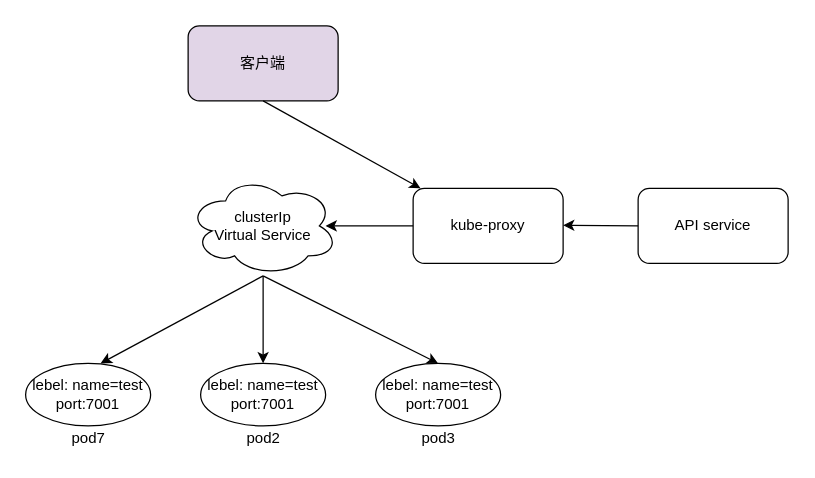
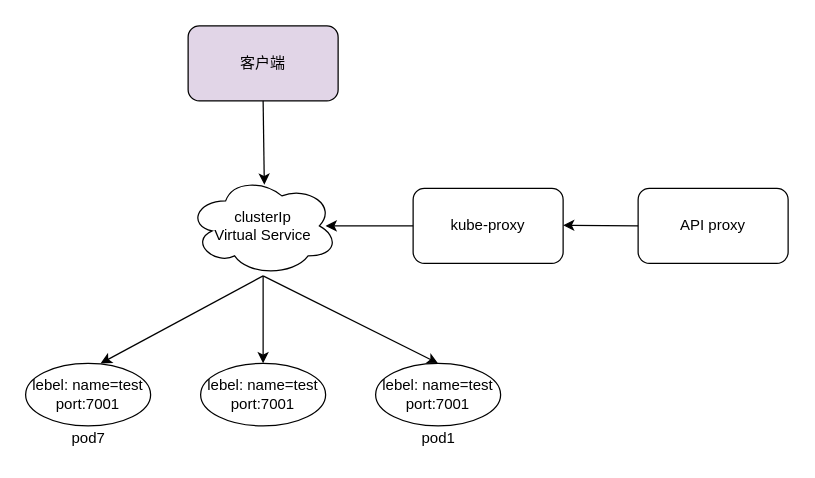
  <mxCell id="0" />
  <mxCell id="1" parent="0" />
  <mxCell id="2" value="客户端" style="rounded=1;whiteSpace=wrap;html=1;fillColor=#e1d5e7;" vertex="1" parent="1"><mxGeometry x="150" y="20" width="120" height="60" as="geometry" /></mxCell>
  <mxCell id="3" value="clusterIp&lt;br&gt;Virtual Service" style="ellipse;shape=cloud;whiteSpace=wrap;html=1;" vertex="1" parent="1"><mxGeometry x="150" y="140" width="120" height="80" as="geometry" /></mxCell>
  <mxCell id="4" value="lebel: name=test&lt;br&gt;port:7001" style="ellipse;whiteSpace=wrap;html=1;" vertex="1" parent="1"><mxGeometry x="20" y="290" width="100" height="50" as="geometry" /></mxCell>
  <mxCell id="5" value="lebel: name=test&lt;br&gt;port:7001" style="ellipse;whiteSpace=wrap;html=1;" vertex="1" parent="1"><mxGeometry x="160" y="290" width="100" height="50" as="geometry" /></mxCell>
  <mxCell id="6" value="lebel: name=test&lt;br&gt;port:7001" style="ellipse;whiteSpace=wrap;html=1;" vertex="1" parent="1"><mxGeometry x="300" y="290" width="100" height="50" as="geometry" /></mxCell>
  <mxCell id="7" value="pod7" style="text;html=1;align=center;verticalAlign=middle;resizable=0;points=[];autosize=1;strokeColor=none;fillColor=none;" vertex="1" parent="1"><mxGeometry x="50" y="340" width="40" height="20" as="geometry" /></mxCell>
- <mxCell id="8" value="pod2" style="text;html=1;align=center;verticalAlign=middle;resizable=0;points=[];autosize=1;strokeColor=none;fillColor=none;" vertex="1" parent="1"><mxGeometry x="190" y="340" width="40" height="20" as="geometry" /></mxCell>
- <mxCell id="9" value="pod3" style="text;html=1;align=center;verticalAlign=middle;resizable=0;points=[];autosize=1;strokeColor=none;fillColor=none;" vertex="1" parent="1"><mxGeometry x="330" y="340" width="40" height="20" as="geometry" /></mxCell>
- <mxCell id="10" value="" style="endArrow=classic;html=1;rounded=0;exitX=0.5;exitY=1;exitDx=0;exitDy=0;" edge="1" parent="1" source="2" target="14"><mxGeometry width="50" height="50" relative="1" as="geometry"><mxPoint x="30" y="230" as="sourcePoint" /><mxPoint x="0" y="150" as="targetPoint" /></mxGeometry></mxCell>
+ <mxCell id="9" value="pod1" style="text;html=1;align=center;verticalAlign=middle;resizable=0;points=[];autosize=1;strokeColor=none;fillColor=none;" vertex="1" parent="1"><mxGeometry x="330" y="340" width="40" height="20" as="geometry" /></mxCell>
+ <mxCell id="10" value="" style="endArrow=classic;html=1;rounded=0;exitX=0.5;exitY=1;exitDx=0;exitDy=0;entryX=0.508;entryY=0.088;entryDx=0;entryDy=0;entryPerimeter=0;" edge="1" parent="1" source="2" target="3"><mxGeometry width="50" height="50" relative="1" as="geometry"><mxPoint x="30" y="230" as="sourcePoint" /><mxPoint x="0" y="150" as="targetPoint" /></mxGeometry></mxCell>
  <mxCell id="11" value="" style="endArrow=classic;html=1;rounded=0;exitX=0.5;exitY=1;exitDx=0;exitDy=0;entryX=0.5;entryY=0;entryDx=0;entryDy=0;" edge="1" parent="1" target="5"><mxGeometry width="50" height="50" relative="1" as="geometry"><mxPoint x="210" y="220" as="sourcePoint" /><mxPoint x="230" y="270" as="targetPoint" /></mxGeometry></mxCell>
  <mxCell id="12" value="" style="endArrow=classic;html=1;rounded=0;exitX=0.5;exitY=1;exitDx=0;exitDy=0;entryX=0.5;entryY=0;entryDx=0;entryDy=0;" edge="1" parent="1" target="6"><mxGeometry width="50" height="50" relative="1" as="geometry"><mxPoint x="210" y="220" as="sourcePoint" /><mxPoint x="220" y="300" as="targetPoint" /></mxGeometry></mxCell>
  <mxCell id="13" value="" style="endArrow=classic;html=1;rounded=0;exitX=0.5;exitY=1;exitDx=0;exitDy=0;entryX=0.6;entryY=0;entryDx=0;entryDy=0;entryPerimeter=0;" edge="1" parent="1" target="4"><mxGeometry width="50" height="50" relative="1" as="geometry"><mxPoint x="210" y="220" as="sourcePoint" /><mxPoint x="230" y="310" as="targetPoint" /></mxGeometry></mxCell>
  <mxCell id="14" value="kube-proxy" style="rounded=1;whiteSpace=wrap;html=1;" vertex="1" parent="1"><mxGeometry x="330" y="150" width="120" height="60" as="geometry" /></mxCell>
- <mxCell id="15" value="API service" style="rounded=1;whiteSpace=wrap;html=1;" vertex="1" parent="1"><mxGeometry x="510" y="150" width="120" height="60" as="geometry" /></mxCell>
+ <mxCell id="15" value="API proxy" style="rounded=1;whiteSpace=wrap;html=1;" vertex="1" parent="1"><mxGeometry x="510" y="150" width="120" height="60" as="geometry" /></mxCell>
  <mxCell id="16" value="" style="endArrow=classic;html=1;rounded=0;exitX=0;exitY=0.5;exitDx=0;exitDy=0;" edge="1" parent="1" source="14"><mxGeometry width="50" height="50" relative="1" as="geometry"><mxPoint x="300" y="160" as="sourcePoint" /><mxPoint x="260" y="180" as="targetPoint" /></mxGeometry></mxCell>
  <mxCell id="17" value="" style="endArrow=classic;html=1;rounded=0;exitX=0;exitY=0.5;exitDx=0;exitDy=0;" edge="1" parent="1" source="15"><mxGeometry width="50" height="50" relative="1" as="geometry"><mxPoint x="500" y="180" as="sourcePoint" /><mxPoint x="450" y="179.5" as="targetPoint" /></mxGeometry></mxCell>
